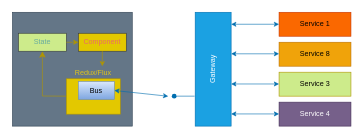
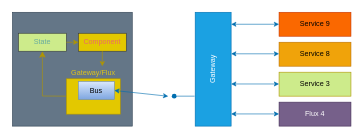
  <mxCell id="0" />
  <mxCell id="1" parent="0" />
  <mxCell id="2" value="Gateway" style="rounded=0;whiteSpace=wrap;html=1;rotation=-90;fillColor=#1ba1e2;fontColor=#ffffff;strokeColor=#006EAF;" vertex="1" parent="1"><mxGeometry x="260" y="85" width="190" height="60" as="geometry" /></mxCell>
  <mxCell id="3" value="" style="rounded=0;whiteSpace=wrap;html=1;rotation=0;fillColor=#647687;strokeColor=#314354;fontColor=#ffffff;labelPosition=center;verticalLabelPosition=middle;align=center;verticalAlign=middle;" vertex="1" parent="1"><mxGeometry x="20" y="20" width="200" height="190" as="geometry" /></mxCell>
- <mxCell id="4" value="Service 1" style="rounded=0;whiteSpace=wrap;html=1;fillColor=#fa6800;fontColor=#000000;strokeColor=#C73500;" vertex="1" parent="1"><mxGeometry x="465" y="20" width="120" height="40" as="geometry" /></mxCell>
+ <mxCell id="4" value="Service 9" style="rounded=0;whiteSpace=wrap;html=1;fillColor=#fa6800;fontColor=#000000;strokeColor=#C73500;" vertex="1" parent="1"><mxGeometry x="465" y="20" width="120" height="40" as="geometry" /></mxCell>
  <mxCell id="5" value="Service 8" style="rounded=0;whiteSpace=wrap;html=1;fillColor=#f0a30a;fontColor=#000000;strokeColor=#BD7000;" vertex="1" parent="1"><mxGeometry x="465" y="70" width="120" height="40" as="geometry" /></mxCell>
  <mxCell id="6" value="Service 3" style="rounded=0;whiteSpace=wrap;html=1;fillColor=#cdeb8b;fontColor=#000000;strokeColor=#B09500;" vertex="1" parent="1"><mxGeometry x="465" y="120" width="120" height="40" as="geometry" /></mxCell>
- <mxCell id="7" value="Service 4" style="rounded=0;whiteSpace=wrap;html=1;fillColor=#76608a;fontColor=#ffffff;strokeColor=#432D57;" vertex="1" parent="1"><mxGeometry x="465" y="170" width="120" height="40" as="geometry" /></mxCell>
+ <mxCell id="7" value="Flux 4" style="rounded=0;whiteSpace=wrap;html=1;fillColor=#76608a;fontColor=#ffffff;strokeColor=#432D57;" vertex="1" parent="1"><mxGeometry x="465" y="170" width="120" height="40" as="geometry" /></mxCell>
  <mxCell id="8" value="" style="endArrow=classic;startArrow=classic;html=1;rounded=0;fillColor=#1ba1e2;strokeColor=#006EAF;" edge="1" parent="1"><mxGeometry width="50" height="50" relative="1" as="geometry"><mxPoint x="385" y="40" as="sourcePoint" /><mxPoint x="465" y="40" as="targetPoint" /></mxGeometry></mxCell>
  <mxCell id="9" value="" style="endArrow=classic;startArrow=classic;html=1;rounded=0;fillColor=#1ba1e2;strokeColor=#006EAF;" edge="1" parent="1"><mxGeometry width="50" height="50" relative="1" as="geometry"><mxPoint x="385" y="89.31" as="sourcePoint" /><mxPoint x="465" y="89.31" as="targetPoint" /></mxGeometry></mxCell>
  <mxCell id="10" value="" style="endArrow=classic;startArrow=classic;html=1;rounded=0;fillColor=#1ba1e2;strokeColor=#006EAF;" edge="1" parent="1"><mxGeometry width="50" height="50" relative="1" as="geometry"><mxPoint x="385" y="139.66" as="sourcePoint" /><mxPoint x="465" y="139.66" as="targetPoint" /></mxGeometry></mxCell>
  <mxCell id="11" value="" style="endArrow=classic;startArrow=classic;html=1;rounded=0;fillColor=#1ba1e2;strokeColor=#006EAF;" edge="1" parent="1"><mxGeometry width="50" height="50" relative="1" as="geometry"><mxPoint x="385" y="189.66" as="sourcePoint" /><mxPoint x="465" y="189.66" as="targetPoint" /></mxGeometry></mxCell>
  <mxCell id="12" value="" style="endArrow=none;html=1;rounded=0;fillColor=#1ba1e2;strokeColor=#006EAF;" edge="1" parent="1"><mxGeometry width="50" height="50" relative="1" as="geometry"><mxPoint x="294" y="160" as="sourcePoint" /><mxPoint x="324" y="160" as="targetPoint" /></mxGeometry></mxCell>
- <mxCell id="13" value="Redux/Flux" style="rounded=0;whiteSpace=wrap;html=1;labelPosition=center;verticalLabelPosition=top;align=center;verticalAlign=bottom;fillColor=#e3c800;fontColor=#dcc31e;strokeColor=#B09500;" vertex="1" parent="1"><mxGeometry x="110" y="131" width="90" height="59" as="geometry" /></mxCell>
+ <mxCell id="13" value="Gateway/Flux" style="rounded=0;whiteSpace=wrap;html=1;labelPosition=center;verticalLabelPosition=top;align=center;verticalAlign=bottom;fillColor=#e3c800;fontColor=#dcc31e;strokeColor=#B09500;" vertex="1" parent="1"><mxGeometry x="110" y="131" width="90" height="59" as="geometry" /></mxCell>
  <mxCell id="14" value="" style="shape=waypoint;sketch=0;fillStyle=solid;size=6;pointerEvents=1;points=[];fillColor=#1ba1e2;resizable=0;rotatable=0;perimeter=centerPerimeter;snapToPoint=1;fontColor=#ffffff;strokeColor=#006EAF;strokeWidth=2;" vertex="1" parent="1"><mxGeometry x="280" y="150" width="20" height="20" as="geometry" /></mxCell>
  <mxCell id="15" value="" style="endArrow=classic;startArrow=classic;html=1;rounded=0;fillColor=#1ba1e2;strokeColor=#006EAF;exitX=1;exitY=0.5;exitDx=0;exitDy=0;" edge="1" parent="1" source="16"><mxGeometry width="50" height="50" relative="1" as="geometry"><mxPoint x="200" y="160.16" as="sourcePoint" /><mxPoint x="280" y="160.16" as="targetPoint" /></mxGeometry></mxCell>
  <mxCell id="16" value="Bus" style="rounded=0;whiteSpace=wrap;html=1;fillColor=#dae8fc;strokeColor=#6c8ebf;gradientColor=#7ea6e0;" vertex="1" parent="1"><mxGeometry x="130" y="135.5" width="60" height="30" as="geometry" /></mxCell>
  <mxCell id="17" value="" style="edgeStyle=elbowEdgeStyle;elbow=vertical;endArrow=classic;html=1;curved=0;rounded=0;endSize=8;startSize=8;fillColor=#e3c800;strokeColor=#B09500;entryX=0.5;entryY=1;entryDx=0;entryDy=0;" edge="1" parent="1" target="18"><mxGeometry width="50" height="50" relative="1" as="geometry"><mxPoint x="110" y="160" as="sourcePoint" /><mxPoint x="70" y="110" as="targetPoint" /><Array as="points"><mxPoint x="110" y="159.75" /></Array></mxGeometry></mxCell>
  <mxCell id="18" value="State" style="rounded=0;whiteSpace=wrap;html=1;fillColor=#cdeb8b;strokeColor=#36393d;fontColor=#67AB9F;" vertex="1" parent="1"><mxGeometry x="30" y="55" width="80" height="30" as="geometry" /></mxCell>
  <mxCell id="19" value="Component" style="rounded=0;whiteSpace=wrap;html=1;fillColor=#e3c800;strokeColor=#36393d;fontColor=#EA6B66;" vertex="1" parent="1"><mxGeometry x="130" y="55" width="80" height="30" as="geometry" /></mxCell>
  <mxCell id="20" value="" style="endArrow=classic;html=1;rounded=0;exitX=0.5;exitY=1;exitDx=0;exitDy=0;entryX=0.75;entryY=0.474;entryDx=0;entryDy=0;entryPerimeter=0;fillColor=#e3c800;strokeColor=#B09500;" edge="1" parent="1" source="19" target="3"><mxGeometry width="50" height="50" relative="1" as="geometry"><mxPoint x="230" y="110" as="sourcePoint" /><mxPoint x="280" y="60" as="targetPoint" /></mxGeometry></mxCell>
  <mxCell id="21" value="" style="endArrow=classic;html=1;rounded=0;fillColor=#e3c800;strokeColor=#B09500;" edge="1" parent="1"><mxGeometry width="50" height="50" relative="1" as="geometry"><mxPoint x="110" y="70" as="sourcePoint" /><mxPoint x="130" y="70" as="targetPoint" /></mxGeometry></mxCell>
